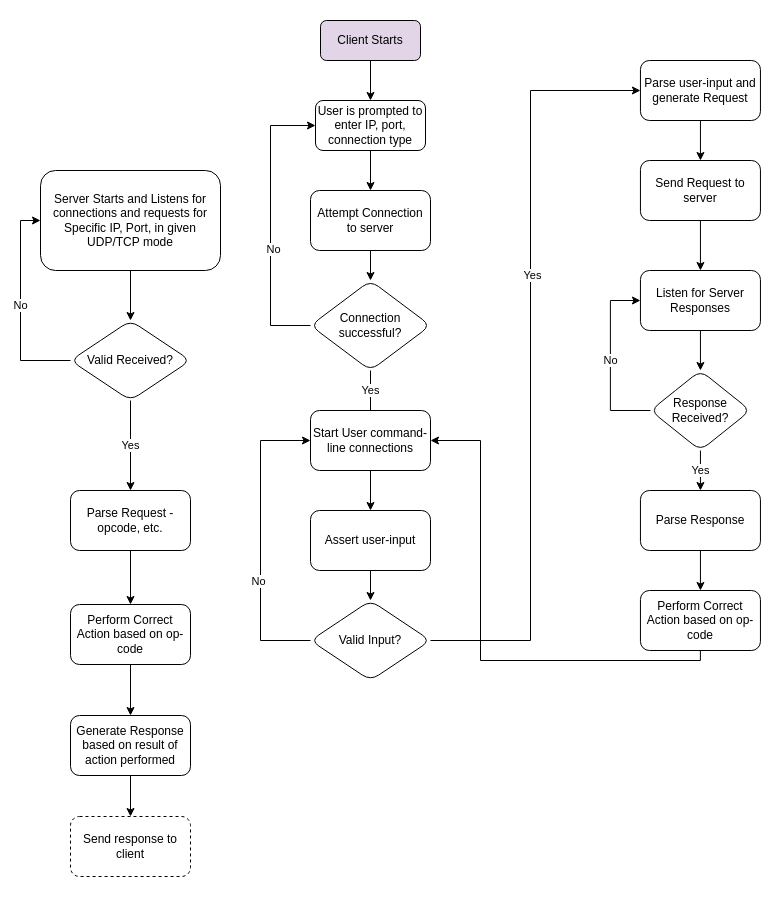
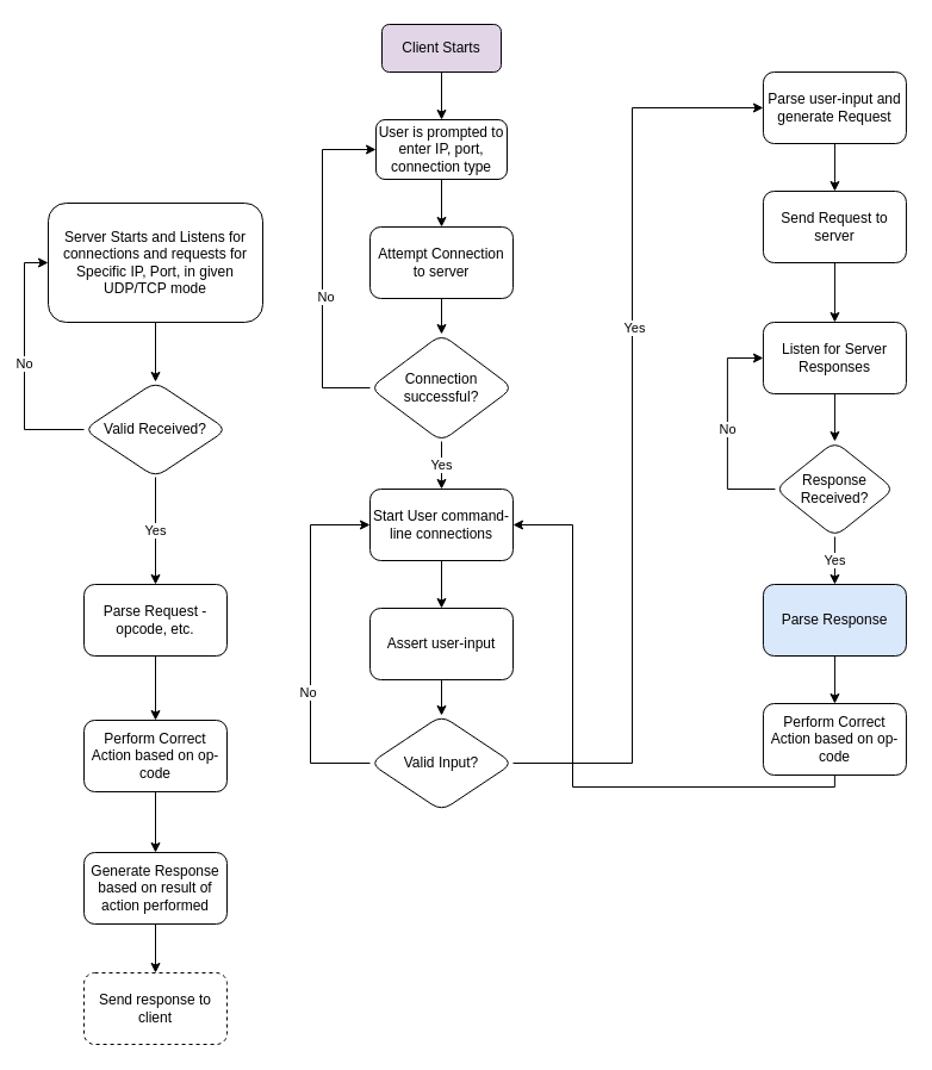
  <mxCell id="0" />
  <mxCell id="1" parent="0" />
  <mxCell id="2" value="" style="edgeStyle=orthogonalEdgeStyle;rounded=0;orthogonalLoop=1;jettySize=auto;html=1;" parent="1" source="3" target="25" edge="1"><mxGeometry relative="1" as="geometry" /></mxCell>
  <mxCell id="3" value="Server Starts and Listens for connections and requests for Specific IP, Port, in given UDP/TCP mode" style="rounded=1;whiteSpace=wrap;html=1;fontSize=12;glass=0;strokeWidth=1;shadow=0;" parent="1" vertex="1"><mxGeometry x="40" y="170" width="180" height="100" as="geometry" /></mxCell>
  <mxCell id="4" style="edgeStyle=orthogonalEdgeStyle;rounded=0;orthogonalLoop=1;jettySize=auto;html=1;entryX=0.5;entryY=0;entryDx=0;entryDy=0;" parent="1" source="5" target="7" edge="1"><mxGeometry relative="1" as="geometry"><mxPoint x="370" y="170" as="targetPoint" /></mxGeometry></mxCell>
  <mxCell id="5" value="Client Starts" style="rounded=1;whiteSpace=wrap;html=1;fontSize=12;glass=0;strokeWidth=1;shadow=0;fillColor=#e1d5e7;" parent="1" vertex="1"><mxGeometry x="320" y="20" width="100" height="40" as="geometry" /></mxCell>
  <mxCell id="6" value="" style="edgeStyle=orthogonalEdgeStyle;rounded=0;orthogonalLoop=1;jettySize=auto;html=1;" parent="1" source="7" target="9" edge="1"><mxGeometry relative="1" as="geometry" /></mxCell>
  <mxCell id="7" value="User is prompted to enter IP, port, connection type" style="rounded=1;whiteSpace=wrap;html=1;fontSize=12;glass=0;strokeWidth=1;shadow=0;" parent="1" vertex="1"><mxGeometry x="315" y="100" width="110" height="50" as="geometry" /></mxCell>
  <mxCell id="8" value="" style="edgeStyle=orthogonalEdgeStyle;rounded=0;orthogonalLoop=1;jettySize=auto;html=1;" parent="1" source="9" target="13" edge="1"><mxGeometry relative="1" as="geometry" /></mxCell>
  <mxCell id="9" value="Attempt Connection to server" style="whiteSpace=wrap;html=1;rounded=1;glass=0;strokeWidth=1;shadow=0;" parent="1" vertex="1"><mxGeometry x="310" y="190" width="120" height="60" as="geometry" /></mxCell>
  <mxCell id="10" style="edgeStyle=orthogonalEdgeStyle;rounded=0;orthogonalLoop=1;jettySize=auto;html=1;entryX=0;entryY=0.5;entryDx=0;entryDy=0;" parent="1" source="13" target="7" edge="1"><mxGeometry relative="1" as="geometry"><Array as="points"><mxPoint x="270" y="325" /><mxPoint x="270" y="125" /></Array></mxGeometry></mxCell>
  <mxCell id="11" value="No" style="edgeLabel;html=1;align=center;verticalAlign=middle;resizable=0;points=[];" parent="10" vertex="1" connectable="0"><mxGeometry x="-0.18" y="-2" relative="1" as="geometry"><mxPoint as="offset" /></mxGeometry></mxCell>
- <mxCell id="12" value="Yes" style="edgeStyle=orthogonalEdgeStyle;rounded=0;orthogonalLoop=1;jettySize=auto;html=1;endArrow=none;" parent="1" source="13" target="15" edge="1"><mxGeometry relative="1" as="geometry" /></mxCell>
+ <mxCell id="12" value="Yes" style="edgeStyle=orthogonalEdgeStyle;rounded=0;orthogonalLoop=1;jettySize=auto;html=1;" parent="1" source="13" target="15" edge="1"><mxGeometry relative="1" as="geometry" /></mxCell>
  <mxCell id="13" value="Connection successful?" style="rhombus;whiteSpace=wrap;html=1;rounded=1;glass=0;strokeWidth=1;shadow=0;" parent="1" vertex="1"><mxGeometry x="310" y="280" width="120" height="90" as="geometry" /></mxCell>
  <mxCell id="14" style="edgeStyle=orthogonalEdgeStyle;rounded=0;orthogonalLoop=1;jettySize=auto;html=1;" parent="1" source="15" target="22" edge="1"><mxGeometry relative="1" as="geometry" /></mxCell>
  <mxCell id="15" value="Start User command-line connections" style="whiteSpace=wrap;html=1;rounded=1;glass=0;strokeWidth=1;shadow=0;" parent="1" vertex="1"><mxGeometry x="310" y="410" width="120" height="60" as="geometry" /></mxCell>
  <mxCell id="16" style="edgeStyle=orthogonalEdgeStyle;rounded=0;orthogonalLoop=1;jettySize=auto;html=1;entryX=0;entryY=0.5;entryDx=0;entryDy=0;exitX=0;exitY=0.5;exitDx=0;exitDy=0;" parent="1" source="20" target="15" edge="1"><mxGeometry relative="1" as="geometry"><mxPoint x="250" y="530" as="targetPoint" /><Array as="points"><mxPoint x="260" y="640" /><mxPoint x="260" y="440" /></Array></mxGeometry></mxCell>
  <mxCell id="17" value="No" style="edgeLabel;html=1;align=center;verticalAlign=middle;resizable=0;points=[];" parent="16" vertex="1" connectable="0"><mxGeometry x="-0.266" y="3" relative="1" as="geometry"><mxPoint as="offset" /></mxGeometry></mxCell>
  <mxCell id="18" value="" style="edgeStyle=orthogonalEdgeStyle;rounded=0;orthogonalLoop=1;jettySize=auto;html=1;" parent="1" source="20" target="29" edge="1"><mxGeometry relative="1" as="geometry"><Array as="points"><mxPoint x="530" y="640" /><mxPoint x="530" y="90" /></Array></mxGeometry></mxCell>
  <mxCell id="19" value="Yes" style="edgeLabel;html=1;align=center;verticalAlign=middle;resizable=0;points=[];" vertex="1" connectable="0" parent="18"><mxGeometry x="0.226" y="-1" relative="1" as="geometry"><mxPoint as="offset" /></mxGeometry></mxCell>
  <mxCell id="20" value="Valid Input?" style="rhombus;whiteSpace=wrap;html=1;rounded=1;glass=0;strokeWidth=1;shadow=0;" parent="1" vertex="1"><mxGeometry x="310" y="600" width="120" height="80" as="geometry" /></mxCell>
  <mxCell id="21" style="edgeStyle=orthogonalEdgeStyle;rounded=0;orthogonalLoop=1;jettySize=auto;html=1;entryX=0.5;entryY=0;entryDx=0;entryDy=0;" parent="1" source="22" target="20" edge="1"><mxGeometry relative="1" as="geometry" /></mxCell>
  <mxCell id="22" value="Assert user-input" style="whiteSpace=wrap;html=1;rounded=1;glass=0;strokeWidth=1;shadow=0;" parent="1" vertex="1"><mxGeometry x="310" y="510" width="120" height="60" as="geometry" /></mxCell>
  <mxCell id="23" value="No" style="edgeStyle=orthogonalEdgeStyle;rounded=0;orthogonalLoop=1;jettySize=auto;html=1;entryX=0;entryY=0.5;entryDx=0;entryDy=0;" parent="1" source="25" target="3" edge="1"><mxGeometry relative="1" as="geometry"><Array as="points"><mxPoint x="20" y="360" /><mxPoint x="20" y="220" /></Array></mxGeometry></mxCell>
  <mxCell id="24" value="Yes" style="edgeStyle=orthogonalEdgeStyle;rounded=0;orthogonalLoop=1;jettySize=auto;html=1;" parent="1" source="25" target="27" edge="1"><mxGeometry relative="1" as="geometry" /></mxCell>
  <mxCell id="25" value="Valid Received?" style="rhombus;whiteSpace=wrap;html=1;rounded=1;glass=0;strokeWidth=1;shadow=0;" parent="1" vertex="1"><mxGeometry x="70" y="320" width="120" height="80" as="geometry" /></mxCell>
  <mxCell id="26" style="edgeStyle=orthogonalEdgeStyle;rounded=0;orthogonalLoop=1;jettySize=auto;html=1;entryX=0.5;entryY=0;entryDx=0;entryDy=0;" parent="1" source="27" target="42" edge="1"><mxGeometry relative="1" as="geometry" /></mxCell>
  <mxCell id="27" value="Parse Request - opcode, etc." style="whiteSpace=wrap;html=1;rounded=1;glass=0;strokeWidth=1;shadow=0;" parent="1" vertex="1"><mxGeometry x="70" y="490" width="120" height="60" as="geometry" /></mxCell>
  <mxCell id="28" value="" style="edgeStyle=orthogonalEdgeStyle;rounded=0;orthogonalLoop=1;jettySize=auto;html=1;" parent="1" source="29" target="31" edge="1"><mxGeometry relative="1" as="geometry" /></mxCell>
  <mxCell id="29" value="Parse user-input and generate Request" style="whiteSpace=wrap;html=1;rounded=1;glass=0;strokeWidth=1;shadow=0;" parent="1" vertex="1"><mxGeometry x="639.94" y="60" width="120" height="60" as="geometry" /></mxCell>
  <mxCell id="30" value="" style="edgeStyle=orthogonalEdgeStyle;rounded=0;orthogonalLoop=1;jettySize=auto;html=1;" parent="1" source="31" target="33" edge="1"><mxGeometry relative="1" as="geometry" /></mxCell>
  <mxCell id="31" value="Send Request to server" style="whiteSpace=wrap;html=1;rounded=1;glass=0;strokeWidth=1;shadow=0;" parent="1" vertex="1"><mxGeometry x="639.94" y="160" width="120" height="60" as="geometry" /></mxCell>
  <mxCell id="32" style="edgeStyle=orthogonalEdgeStyle;rounded=0;orthogonalLoop=1;jettySize=auto;html=1;entryX=0.5;entryY=0;entryDx=0;entryDy=0;" parent="1" source="33" target="36" edge="1"><mxGeometry relative="1" as="geometry" /></mxCell>
  <mxCell id="33" value="Listen for Server Responses" style="whiteSpace=wrap;html=1;rounded=1;glass=0;strokeWidth=1;shadow=0;" parent="1" vertex="1"><mxGeometry x="639.94" y="270" width="120" height="60" as="geometry" /></mxCell>
  <mxCell id="34" value="No" style="edgeStyle=orthogonalEdgeStyle;rounded=0;orthogonalLoop=1;jettySize=auto;html=1;entryX=0;entryY=0.5;entryDx=0;entryDy=0;exitX=0;exitY=0.5;exitDx=0;exitDy=0;" parent="1" source="36" target="33" edge="1"><mxGeometry relative="1" as="geometry"><mxPoint x="609.94" y="290" as="targetPoint" /><Array as="points"><mxPoint x="609.94" y="410" /><mxPoint x="609.94" y="300" /></Array></mxGeometry></mxCell>
  <mxCell id="35" value="Yes" style="edgeStyle=orthogonalEdgeStyle;rounded=0;orthogonalLoop=1;jettySize=auto;html=1;entryX=0.5;entryY=0;entryDx=0;entryDy=0;" parent="1" source="36" target="38" edge="1"><mxGeometry relative="1" as="geometry"><mxPoint x="699.94" y="530" as="targetPoint" /></mxGeometry></mxCell>
  <mxCell id="36" value="Response Received?" style="rhombus;whiteSpace=wrap;html=1;rounded=1;glass=0;strokeWidth=1;shadow=0;" parent="1" vertex="1"><mxGeometry x="649.94" y="370" width="100" height="80" as="geometry" /></mxCell>
  <mxCell id="37" value="" style="edgeStyle=orthogonalEdgeStyle;rounded=0;orthogonalLoop=1;jettySize=auto;html=1;" parent="1" source="38" target="40" edge="1"><mxGeometry relative="1" as="geometry" /></mxCell>
- <mxCell id="38" value="Parse Response" style="whiteSpace=wrap;html=1;rounded=1;glass=0;strokeWidth=1;shadow=0;" parent="1" vertex="1"><mxGeometry x="639.94" y="490" width="120" height="60" as="geometry" /></mxCell>
+ <mxCell id="38" value="Parse Response" style="whiteSpace=wrap;html=1;rounded=1;glass=0;strokeWidth=1;shadow=0;fillColor=#dae8fc;" parent="1" vertex="1"><mxGeometry x="639.94" y="490" width="120" height="60" as="geometry" /></mxCell>
  <mxCell id="39" style="edgeStyle=orthogonalEdgeStyle;rounded=0;orthogonalLoop=1;jettySize=auto;html=1;entryX=1;entryY=0.5;entryDx=0;entryDy=0;" parent="1" source="40" target="15" edge="1"><mxGeometry relative="1" as="geometry"><Array as="points"><mxPoint x="700" y="660" /><mxPoint x="480" y="660" /><mxPoint x="480" y="440" /></Array></mxGeometry></mxCell>
  <mxCell id="40" value="Perform Correct Action based on op-code" style="whiteSpace=wrap;html=1;rounded=1;glass=0;strokeWidth=1;shadow=0;" parent="1" vertex="1"><mxGeometry x="639.94" y="590" width="120" height="60" as="geometry" /></mxCell>
  <mxCell id="41" style="edgeStyle=orthogonalEdgeStyle;rounded=0;orthogonalLoop=1;jettySize=auto;html=1;entryX=0.5;entryY=0;entryDx=0;entryDy=0;" parent="1" source="42" target="44" edge="1"><mxGeometry relative="1" as="geometry" /></mxCell>
  <mxCell id="42" value="Perform Correct Action based on op-code" style="whiteSpace=wrap;html=1;rounded=1;glass=0;strokeWidth=1;shadow=0;" parent="1" vertex="1"><mxGeometry x="70" y="604" width="120" height="60" as="geometry" /></mxCell>
  <mxCell id="43" value="" style="edgeStyle=orthogonalEdgeStyle;rounded=0;orthogonalLoop=1;jettySize=auto;html=1;" parent="1" source="44" target="45" edge="1"><mxGeometry relative="1" as="geometry" /></mxCell>
  <mxCell id="44" value="Generate Response based on result of action performed" style="whiteSpace=wrap;html=1;rounded=1;glass=0;strokeWidth=1;shadow=0;" parent="1" vertex="1"><mxGeometry x="70" y="715" width="120" height="60" as="geometry" /></mxCell>
  <mxCell id="45" value="Send response to client" style="whiteSpace=wrap;html=1;rounded=1;glass=0;strokeWidth=1;shadow=0;dashed=1;" parent="1" vertex="1"><mxGeometry x="70" y="816" width="120" height="60" as="geometry" /></mxCell>
